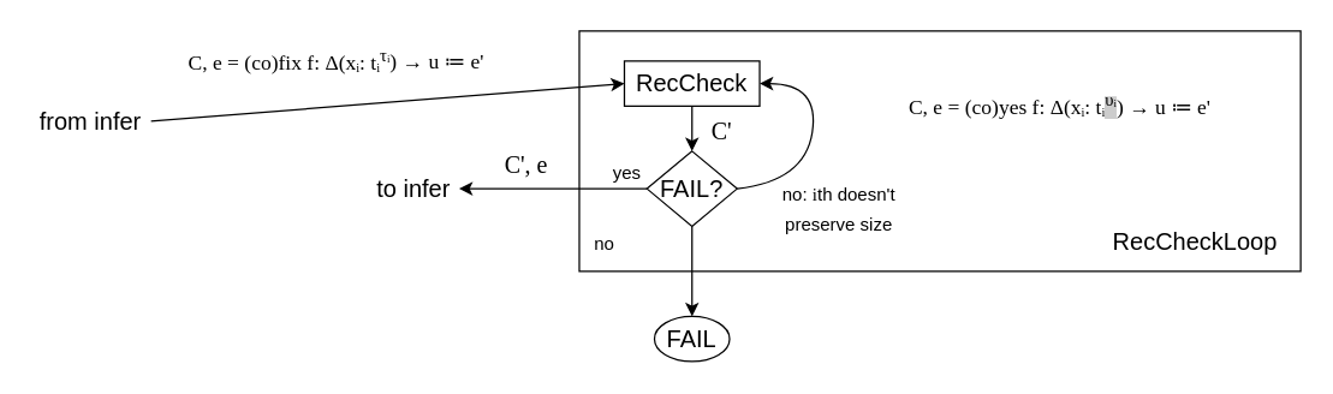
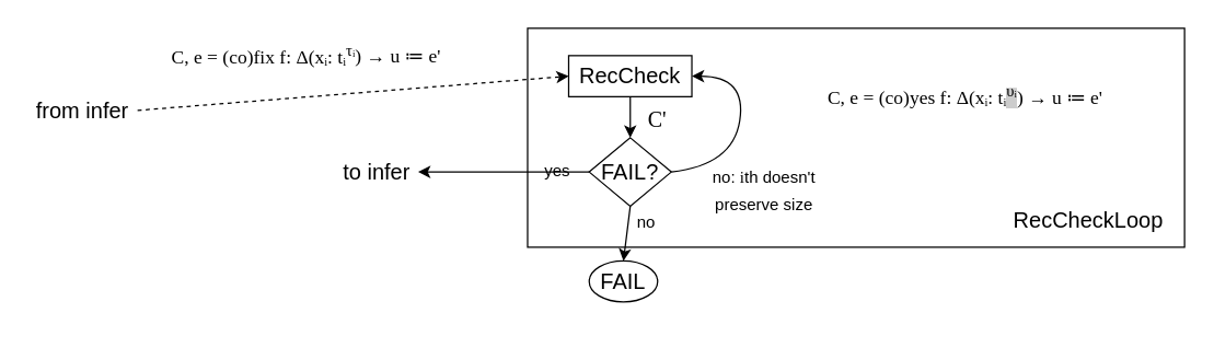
  <mxCell id="0" />
  <mxCell id="1" parent="0" />
  <mxCell id="2" value="" style="rounded=0;whiteSpace=wrap;html=1;labelBackgroundColor=#CCCCCC;fontFamily=Roboto Mono;fontSource=https%3A%2F%2Ffonts.googleapis.com%2Fcss%3Ffamily%3DRoboto%2BMono;fontSize=12;fillColor=none;" vertex="1" parent="1"><mxGeometry x="385" y="20" width="480" height="160" as="geometry" /></mxCell>
  <mxCell id="3" value="&lt;font style=&quot;font-size: 16px&quot; face=&quot;Helvetica&quot;&gt;RecCheck&lt;/font&gt;" style="whiteSpace=wrap;html=1;rounded=0;" vertex="1" parent="1"><mxGeometry x="415" y="40" width="90" height="30" as="geometry" /></mxCell>
  <mxCell id="4" value="FAIL?" style="rhombus;whiteSpace=wrap;html=1;fontFamily=Helvetica;fontSize=16;" vertex="1" parent="1"><mxGeometry x="430" y="100" width="60" height="50" as="geometry" /></mxCell>
  <mxCell id="5" value="" style="endArrow=classic;html=1;rounded=0;fontFamily=Helvetica;fontSize=16;exitX=0.5;exitY=1;exitDx=0;exitDy=0;entryX=0.5;entryY=0;entryDx=0;entryDy=0;" edge="1" parent="1" source="3" target="4"><mxGeometry width="50" height="50" relative="1" as="geometry"><mxPoint x="605" y="180" as="sourcePoint" /><mxPoint x="655" y="130" as="targetPoint" /></mxGeometry></mxCell>
- <mxCell id="6" value="FAIL" style="ellipse;whiteSpace=wrap;html=1;fontFamily=Helvetica;fontSize=16;" vertex="1" parent="1"><mxGeometry x="435" y="210" width="50" height="30" as="geometry" /></mxCell>
+ <mxCell id="6" value="FAIL" style="ellipse;whiteSpace=wrap;html=1;fontFamily=Helvetica;fontSize=16;" vertex="1" parent="1"><mxGeometry x="430" y="190" width="50" height="30" as="geometry" /></mxCell>
  <mxCell id="7" value="" style="endArrow=classic;html=1;rounded=0;fontFamily=Helvetica;fontSize=16;exitX=0.5;exitY=1;exitDx=0;exitDy=0;entryX=0.5;entryY=0;entryDx=0;entryDy=0;" edge="1" parent="1" source="4" target="6"><mxGeometry width="50" height="50" relative="1" as="geometry"><mxPoint x="605" y="180" as="sourcePoint" /><mxPoint x="655" y="130" as="targetPoint" /></mxGeometry></mxCell>
  <mxCell id="8" value="&lt;font data-font-src=&quot;https://fonts.googleapis.com/css?family=Roboto+Mono&quot; style=&quot;font-size: 14px&quot; face=&quot;Roboto Mono&quot;&gt;C, e = (co)fix f: Δ(xᵢ: tᵢ&lt;sup&gt;τᵢ&lt;/sup&gt;&lt;/font&gt;&lt;font data-font-src=&quot;https://fonts.googleapis.com/css?family=Roboto+Mono&quot; style=&quot;font-size: 14px&quot; face=&quot;Roboto Mono&quot;&gt;) → u ≔ e'&lt;br&gt;&lt;/font&gt;" style="text;html=1;strokeColor=none;fillColor=none;align=center;verticalAlign=middle;whiteSpace=wrap;rounded=0;fontFamily=Helvetica;fontSize=16;" vertex="1" parent="1"><mxGeometry x="63" y="25" width="321" height="30" as="geometry" /></mxCell>
  <mxCell id="9" value="&lt;font style=&quot;font-size: 16px&quot; face=&quot;Helvetica&quot;&gt;from infer&lt;br&gt;&lt;/font&gt;" style="text;html=1;strokeColor=none;fillColor=none;align=center;verticalAlign=middle;whiteSpace=wrap;rounded=0;fontFamily=Courier New;fontSize=14;" vertex="1" parent="1"><mxGeometry x="20" y="65" width="80" height="30" as="geometry" /></mxCell>
- <mxCell id="10" value="" style="endArrow=classic;html=1;rounded=0;fontFamily=Helvetica;fontSize=16;exitX=1;exitY=0.5;exitDx=0;exitDy=0;entryX=0;entryY=0.5;entryDx=0;entryDy=0;" edge="1" parent="1" source="9" target="3"><mxGeometry width="50" height="50" relative="1" as="geometry"><mxPoint x="605" y="210" as="sourcePoint" /><mxPoint x="655" y="160" as="targetPoint" /></mxGeometry></mxCell>
+ <mxCell id="10" value="" style="endArrow=classic;html=1;rounded=0;fontFamily=Helvetica;fontSize=16;exitX=1;exitY=0.5;exitDx=0;exitDy=0;entryX=0;entryY=0.5;entryDx=0;entryDy=0;dashed=1;" edge="1" parent="1" source="9" target="3"><mxGeometry width="50" height="50" relative="1" as="geometry"><mxPoint x="605" y="210" as="sourcePoint" /><mxPoint x="655" y="160" as="targetPoint" /></mxGeometry></mxCell>
  <mxCell id="11" value="" style="curved=1;endArrow=classic;html=1;rounded=0;fontFamily=Helvetica;fontSize=16;exitX=1;exitY=0.5;exitDx=0;exitDy=0;entryX=1;entryY=0.5;entryDx=0;entryDy=0;" edge="1" parent="1" source="4" target="3"><mxGeometry width="50" height="50" relative="1" as="geometry"><mxPoint x="545" y="210" as="sourcePoint" /><mxPoint x="595" y="160" as="targetPoint" /><Array as="points"><mxPoint x="535" y="120" /><mxPoint x="545" y="55" /></Array></mxGeometry></mxCell>
  <mxCell id="12" value="&lt;div&gt;&lt;font data-font-src=&quot;https://fonts.googleapis.com/css?family=Roboto+Mono&quot; style=&quot;font-size: 14px&quot; face=&quot;Roboto Mono&quot;&gt;C, e = (co)yes f: Δ(xᵢ: tᵢ&lt;span style=&quot;background-color: rgb(204 , 204 , 204)&quot;&gt;&lt;sup&gt;υᵢ&lt;/sup&gt;&lt;/span&gt;&lt;/font&gt;&lt;font data-font-src=&quot;https://fonts.googleapis.com/css?family=Roboto+Mono&quot; style=&quot;font-size: 14px&quot; face=&quot;Roboto Mono&quot;&gt;) → u&lt;/font&gt;&lt;font data-font-src=&quot;https://fonts.googleapis.com/css?family=Roboto+Mono&quot; style=&quot;font-size: 14px&quot; face=&quot;Roboto Mono&quot;&gt; ≔ e'&lt;/font&gt;&lt;/div&gt;&lt;div&gt;&lt;/div&gt;" style="text;html=1;strokeColor=none;fillColor=none;align=center;verticalAlign=middle;whiteSpace=wrap;rounded=0;fontFamily=Helvetica;fontSize=16;" vertex="1" parent="1"><mxGeometry x="545" y="55" width="320" height="30" as="geometry" /></mxCell>
  <mxCell id="13" value="&lt;font style=&quot;font-size: 12px&quot;&gt;no: &lt;font data-font-src=&quot;https://fonts.googleapis.com/css?family=Roboto+Mono&quot; style=&quot;font-size: 12px&quot; face=&quot;Roboto Mono&quot;&gt;i&lt;/font&gt;th doesn't preserve size&lt;/font&gt;" style="text;html=1;strokeColor=none;fillColor=none;align=center;verticalAlign=middle;whiteSpace=wrap;rounded=0;fontFamily=Helvetica;fontSize=16;" vertex="1" parent="1"><mxGeometry x="513" y="122" width="90" height="30" as="geometry" /></mxCell>
- <mxCell id="14" value="&lt;font style=&quot;font-size: 12px&quot;&gt;no&lt;/font&gt;" style="text;html=1;strokeColor=none;fillColor=none;align=center;verticalAlign=middle;whiteSpace=wrap;rounded=0;fontFamily=Helvetica;fontSize=16;" vertex="1" parent="1"><mxGeometry x="392" y="150" width="20" height="20" as="geometry" /></mxCell>
+ <mxCell id="14" value="&lt;font style=&quot;font-size: 12px&quot;&gt;no&lt;/font&gt;" style="text;html=1;strokeColor=none;fillColor=none;align=center;verticalAlign=middle;whiteSpace=wrap;rounded=0;fontFamily=Helvetica;fontSize=16;" vertex="1" parent="1"><mxGeometry x="462" y="150" width="20" height="20" as="geometry" /></mxCell>
  <mxCell id="15" value="&lt;font style=&quot;font-size: 16px&quot; face=&quot;Helvetica&quot;&gt;to infer&lt;br&gt;&lt;/font&gt;" style="text;html=1;strokeColor=none;fillColor=none;align=center;verticalAlign=middle;whiteSpace=wrap;rounded=0;fontFamily=Courier New;fontSize=14;" vertex="1" parent="1"><mxGeometry x="245" y="110" width="60" height="30" as="geometry" /></mxCell>
  <mxCell id="16" value="&lt;font data-font-src=&quot;https://fonts.googleapis.com/css?family=Roboto+Mono&quot; face=&quot;Roboto Mono&quot;&gt;C'&lt;/font&gt;" style="text;html=1;strokeColor=none;fillColor=none;align=center;verticalAlign=middle;whiteSpace=wrap;rounded=0;fontFamily=Helvetica;fontSize=16;" vertex="1" parent="1"><mxGeometry x="460" y="72" width="40" height="30" as="geometry" /></mxCell>
- <mxCell id="17" value="&lt;font style=&quot;font-size: 12px&quot;&gt;yes&lt;/font&gt;" style="text;html=1;strokeColor=none;fillColor=none;align=center;verticalAlign=middle;whiteSpace=wrap;rounded=0;fontFamily=Helvetica;fontSize=16;" vertex="1" parent="1"><mxGeometry x="407" y="103" width="20" height="20" as="geometry" /></mxCell>
- <mxCell id="18" value="&lt;font data-font-src=&quot;https://fonts.googleapis.com/css?family=Roboto+Mono&quot; face=&quot;Roboto Mono&quot;&gt;C'&lt;/font&gt;&lt;font data-font-src=&quot;https://fonts.googleapis.com/css?family=Roboto+Mono&quot; face=&quot;Roboto Mono&quot;&gt;, e&lt;/font&gt;" style="text;html=1;strokeColor=none;fillColor=none;align=center;verticalAlign=middle;whiteSpace=wrap;rounded=0;fontFamily=Helvetica;fontSize=16;" vertex="1" parent="1"><mxGeometry x="325" y="94" width="50" height="30" as="geometry" /></mxCell>
+ <mxCell id="17" value="&lt;font style=&quot;font-size: 12px&quot;&gt;yes&lt;/font&gt;" style="text;html=1;strokeColor=none;fillColor=none;align=center;verticalAlign=middle;whiteSpace=wrap;rounded=0;fontFamily=Helvetica;fontSize=16;" vertex="1" parent="1"><mxGeometry x="397" y="113" width="20" height="20" as="geometry" /></mxCell>
  <mxCell id="19" value="" style="endArrow=classic;html=1;rounded=0;fontFamily=Roboto Mono;fontSource=https%3A%2F%2Ffonts.googleapis.com%2Fcss%3Ffamily%3DRoboto%2BMono;fontSize=12;" edge="1" parent="1" source="4" target="15"><mxGeometry width="50" height="50" relative="1" as="geometry"><mxPoint x="515" y="210" as="sourcePoint" /><mxPoint x="565" y="160" as="targetPoint" /></mxGeometry></mxCell>
  <mxCell id="20" value="&lt;font style=&quot;font-size: 16px&quot; face=&quot;Helvetica&quot;&gt;RecCheckLoop&lt;/font&gt;" style="text;html=1;strokeColor=none;fillColor=none;align=center;verticalAlign=middle;whiteSpace=wrap;rounded=0;fontFamily=Courier New;fontSize=14;" vertex="1" parent="1"><mxGeometry x="735" y="150" width="120" height="20" as="geometry" /></mxCell>
